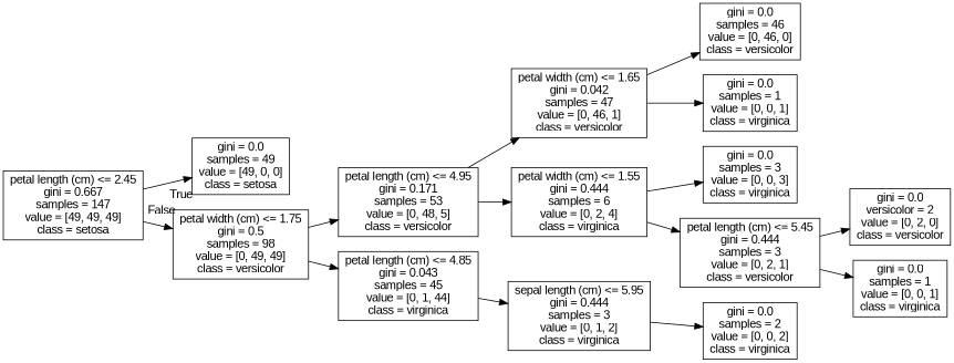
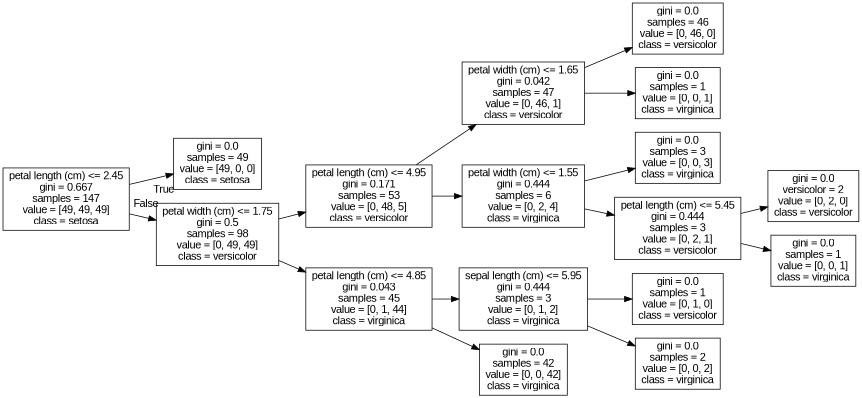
  digraph {
    fontname="Liberation Sans"
    rankdir=LR
    node [fontname="Liberation Sans" shape=box]
    edge [fontname="Liberation Sans"]
    n1 [label="petal length (cm) <= 2.45\ngini = 0.667\nsamples = 147\nvalue = [49, 49, 49]\nclass = setosa"]
    n2 [label="gini = 0.0\nsamples = 49\nvalue = [49, 0, 0]\nclass = setosa"]
    n3 [label="petal width (cm) <= 1.75\ngini = 0.5\nsamples = 98\nvalue = [0, 49, 49]\nclass = versicolor"]
    n4 [label="petal length (cm) <= 4.95\ngini = 0.171\nsamples = 53\nvalue = [0, 48, 5]\nclass = versicolor"]
    n5 [label="petal length (cm) <= 4.85\ngini = 0.043\nsamples = 45\nvalue = [0, 1, 44]\nclass = virginica"]
    n6 [label="petal width (cm) <= 1.65\ngini = 0.042\nsamples = 47\nvalue = [0, 46, 1]\nclass = versicolor"]
    n7 [label="petal width (cm) <= 1.55\ngini = 0.444\nsamples = 6\nvalue = [0, 2, 4]\nclass = virginica"]
    n8 [label="sepal length (cm) <= 5.95\ngini = 0.444\nsamples = 3\nvalue = [0, 1, 2]\nclass = virginica"]
+   n9 [label="gini = 0.0\nsamples = 42\nvalue = [0, 0, 42]\nclass = virginica"]
    n10 [label="gini = 0.0\nsamples = 46\nvalue = [0, 46, 0]\nclass = versicolor"]
    n11 [label="gini = 0.0\nsamples = 1\nvalue = [0, 0, 1]\nclass = virginica"]
    n12 [label="gini = 0.0\nsamples = 3\nvalue = [0, 0, 3]\nclass = virginica"]
    n13 [label="petal length (cm) <= 5.45\ngini = 0.444\nsamples = 3\nvalue = [0, 2, 1]\nclass = versicolor"]
    n14 [label="gini = 0.0\nversicolor = 2\nvalue = [0, 2, 0]\nclass = versicolor"]
    n15 [label="gini = 0.0\nsamples = 1\nvalue = [0, 0, 1]\nclass = virginica"]
+   n16 [label="gini = 0.0\nsamples = 1\nvalue = [0, 1, 0]\nclass = versicolor"]
    n17 [label="gini = 0.0\nsamples = 2\nvalue = [0, 0, 2]\nclass = virginica"]
    n1 -> n2 [headlabel=True labelangle=45 labeldistance=2.5]
    n1 -> n3 [headlabel=False labelangle=-45 labeldistance=2.5]
    n3 -> n4
    n3 -> n5
    n4 -> n6
    n4 -> n7
    n5 -> n8
+   n5 -> n9
    n6 -> n10
    n6 -> n11
    n7 -> n12
    n7 -> n13
+   n8 -> n16
    n8 -> n17
    n13 -> n14
    n13 -> n15
  }
